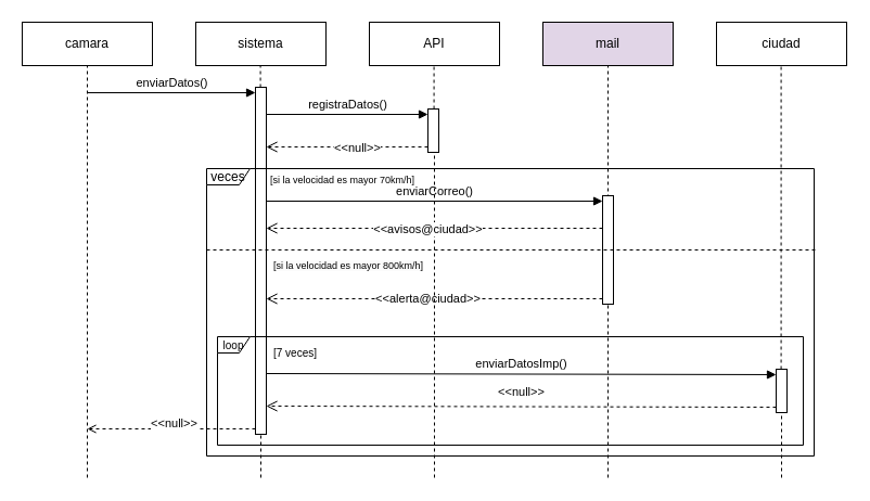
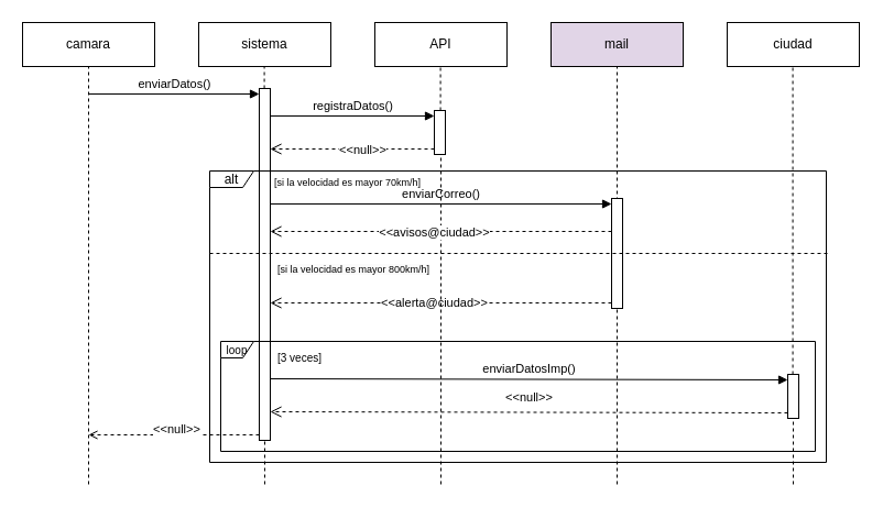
  <mxCell id="0" />
  <mxCell id="1" parent="0" />
  <mxCell id="2" value="camara" style="html=1;whiteSpace=wrap;" vertex="1" parent="1"><mxGeometry x="20" y="20" width="120" height="40" as="geometry" /></mxCell>
  <mxCell id="3" value="sistema" style="html=1;whiteSpace=wrap;" vertex="1" parent="1"><mxGeometry x="180" y="20" width="120" height="40" as="geometry" /></mxCell>
  <mxCell id="4" value="API" style="html=1;whiteSpace=wrap;" vertex="1" parent="1"><mxGeometry x="340" y="20" width="120" height="40" as="geometry" /></mxCell>
  <mxCell id="5" value="ciudad" style="html=1;whiteSpace=wrap;" vertex="1" parent="1"><mxGeometry x="660" y="20" width="120" height="40" as="geometry" /></mxCell>
  <mxCell id="6" value="mail" style="html=1;whiteSpace=wrap;fillColor=#e1d5e7;" vertex="1" parent="1"><mxGeometry x="500" y="20" width="120" height="40" as="geometry" /></mxCell>
  <mxCell id="7" value="" style="endArrow=none;dashed=1;html=1;rounded=0;" edge="1" parent="1"><mxGeometry width="50" height="50" relative="1" as="geometry"><mxPoint x="80" y="440" as="sourcePoint" /><mxPoint x="80" y="60" as="targetPoint" /></mxGeometry></mxCell>
  <mxCell id="8" value="" style="endArrow=none;dashed=1;html=1;rounded=0;" edge="1" parent="1" source="16"><mxGeometry width="50" height="50" relative="1" as="geometry"><mxPoint x="239.58" y="420" as="sourcePoint" /><mxPoint x="239.58" y="60" as="targetPoint" /></mxGeometry></mxCell>
  <mxCell id="9" value="" style="endArrow=none;dashed=1;html=1;rounded=0;" edge="1" parent="1" source="25"><mxGeometry width="50" height="50" relative="1" as="geometry"><mxPoint x="399.58" y="420" as="sourcePoint" /><mxPoint x="399.58" y="60" as="targetPoint" /></mxGeometry></mxCell>
  <mxCell id="10" value="" style="endArrow=none;dashed=1;html=1;rounded=0;" edge="1" parent="1" source="29"><mxGeometry width="50" height="50" relative="1" as="geometry"><mxPoint x="719.58" y="420" as="sourcePoint" /><mxPoint x="719.58" y="60" as="targetPoint" /></mxGeometry></mxCell>
  <mxCell id="11" value="" style="endArrow=none;dashed=1;html=1;rounded=0;" edge="1" parent="1"><mxGeometry width="50" height="50" relative="1" as="geometry"><mxPoint x="560" y="440" as="sourcePoint" /><mxPoint x="560" y="60" as="targetPoint" /></mxGeometry></mxCell>
  <mxCell id="12" value="enviarDatos()" style="html=1;verticalAlign=bottom;endArrow=block;curved=0;rounded=0;entryX=0;entryY=0;entryDx=0;entryDy=5;" edge="1" parent="1" target="16"><mxGeometry relative="1" as="geometry"><mxPoint x="80" y="85" as="sourcePoint" /></mxGeometry></mxCell>
  <mxCell id="13" value="" style="endArrow=none;dashed=1;html=1;rounded=0;" edge="1" parent="1" target="16"><mxGeometry width="50" height="50" relative="1" as="geometry"><mxPoint x="240" y="440" as="sourcePoint" /><mxPoint x="239.58" y="60" as="targetPoint" /></mxGeometry></mxCell>
  <mxCell id="14" style="edgeStyle=orthogonalEdgeStyle;rounded=0;orthogonalLoop=1;jettySize=auto;html=1;curved=0;exitX=0;exitY=1;exitDx=0;exitDy=-5;exitPerimeter=0;dashed=1;endArrow=open;endFill=0;" edge="1" parent="1" source="16"><mxGeometry relative="1" as="geometry"><mxPoint x="80" y="395" as="targetPoint" /></mxGeometry></mxCell>
  <mxCell id="15" value="&amp;lt;&amp;lt;null&amp;gt;&amp;gt;" style="edgeLabel;html=1;align=center;verticalAlign=middle;resizable=0;points=[];" vertex="1" connectable="0" parent="14"><mxGeometry x="-0.001" y="3" relative="1" as="geometry"><mxPoint x="2" y="-9" as="offset" /></mxGeometry></mxCell>
  <mxCell id="16" value="" style="html=1;points=[[0,0,0,0,5],[0,1,0,0,-5],[1,0,0,0,5],[1,1,0,0,-5]];perimeter=orthogonalPerimeter;outlineConnect=0;targetShapes=umlLifeline;portConstraint=eastwest;newEdgeStyle={&quot;curved&quot;:0,&quot;rounded&quot;:0};" vertex="1" parent="1"><mxGeometry x="235" y="80" width="10" height="320" as="geometry" /></mxCell>
  <mxCell id="17" value="registraDatos()" style="html=1;verticalAlign=bottom;endArrow=block;curved=0;rounded=0;entryX=0;entryY=0;entryDx=0;entryDy=5;" edge="1" parent="1" source="16" target="25"><mxGeometry relative="1" as="geometry"><mxPoint x="320" y="105" as="sourcePoint" /></mxGeometry></mxCell>
  <mxCell id="18" value="" style="html=1;verticalAlign=bottom;endArrow=open;dashed=1;endSize=8;curved=0;rounded=0;exitX=0;exitY=1;exitDx=0;exitDy=-5;" edge="1" parent="1" source="25" target="16"><mxGeometry relative="1" as="geometry"><mxPoint x="320" y="175" as="targetPoint" /></mxGeometry></mxCell>
  <mxCell id="19" value="&amp;lt;&amp;lt;null&amp;gt;&amp;gt;" style="edgeLabel;html=1;align=center;verticalAlign=middle;resizable=0;points=[];" vertex="1" connectable="0" parent="18"><mxGeometry x="-0.119" relative="1" as="geometry"><mxPoint as="offset" /></mxGeometry></mxCell>
  <mxCell id="20" value="" style="html=1;points=[[0,0,0,0,5],[0,1,0,0,-5],[1,0,0,0,5],[1,1,0,0,-5]];perimeter=orthogonalPerimeter;outlineConnect=0;targetShapes=umlLifeline;portConstraint=eastwest;newEdgeStyle={&quot;curved&quot;:0,&quot;rounded&quot;:0};" vertex="1" parent="1"><mxGeometry x="555" y="180" width="10" height="100" as="geometry" /></mxCell>
  <mxCell id="21" value="enviarCorreo()" style="html=1;verticalAlign=bottom;endArrow=block;curved=0;rounded=0;entryX=0;entryY=0;entryDx=0;entryDy=5;" edge="1" parent="1" source="16" target="20"><mxGeometry relative="1" as="geometry"><mxPoint x="250" y="175" as="sourcePoint" /></mxGeometry></mxCell>
  <mxCell id="22" value="" style="html=1;verticalAlign=bottom;endArrow=open;dashed=1;endSize=8;curved=0;rounded=0;exitX=0;exitY=1;exitDx=0;exitDy=-5;" edge="1" parent="1" source="20" target="16"><mxGeometry relative="1" as="geometry"><mxPoint x="480" y="190" as="targetPoint" /></mxGeometry></mxCell>
  <mxCell id="23" value="&amp;lt;&amp;lt;alerta@ciudad&amp;gt;&amp;gt;" style="edgeLabel;html=1;align=center;verticalAlign=middle;resizable=0;points=[];" vertex="1" connectable="0" parent="22"><mxGeometry x="0.043" y="-1" relative="1" as="geometry"><mxPoint y="1" as="offset" /></mxGeometry></mxCell>
  <mxCell id="24" value="" style="endArrow=none;dashed=1;html=1;rounded=0;" edge="1" parent="1" target="25"><mxGeometry width="50" height="50" relative="1" as="geometry"><mxPoint x="400" y="440" as="sourcePoint" /><mxPoint x="399.58" y="60" as="targetPoint" /></mxGeometry></mxCell>
  <mxCell id="25" value="" style="html=1;points=[[0,0,0,0,5],[0,1,0,0,-5],[1,0,0,0,5],[1,1,0,0,-5]];perimeter=orthogonalPerimeter;outlineConnect=0;targetShapes=umlLifeline;portConstraint=eastwest;newEdgeStyle={&quot;curved&quot;:0,&quot;rounded&quot;:0};" vertex="1" parent="1"><mxGeometry x="394" y="100" width="10" height="40" as="geometry" /></mxCell>
  <mxCell id="26" value="enviarDatosImp()" style="html=1;verticalAlign=bottom;endArrow=block;curved=0;rounded=0;entryX=0;entryY=0;entryDx=0;entryDy=5;" edge="1" parent="1" target="29"><mxGeometry relative="1" as="geometry"><mxPoint x="245" y="344" as="sourcePoint" /></mxGeometry></mxCell>
  <mxCell id="27" value="&amp;lt;&amp;lt;null&amp;gt;&amp;gt;" style="html=1;verticalAlign=bottom;endArrow=open;dashed=1;endSize=8;curved=0;rounded=0;exitX=0;exitY=1;exitDx=0;exitDy=-5;" edge="1" parent="1" source="29"><mxGeometry y="-5" relative="1" as="geometry"><mxPoint x="245" y="374" as="targetPoint" /><mxPoint as="offset" /></mxGeometry></mxCell>
  <mxCell id="28" value="" style="endArrow=none;dashed=1;html=1;rounded=0;" edge="1" parent="1" target="29"><mxGeometry width="50" height="50" relative="1" as="geometry"><mxPoint x="720" y="440" as="sourcePoint" /><mxPoint x="719.58" y="60" as="targetPoint" /></mxGeometry></mxCell>
  <mxCell id="29" value="" style="html=1;points=[[0,0,0,0,5],[0,1,0,0,-5],[1,0,0,0,5],[1,1,0,0,-5]];perimeter=orthogonalPerimeter;outlineConnect=0;targetShapes=umlLifeline;portConstraint=eastwest;newEdgeStyle={&quot;curved&quot;:0,&quot;rounded&quot;:0};" vertex="1" parent="1"><mxGeometry x="715" y="340" width="10" height="40" as="geometry" /></mxCell>
  <mxCell id="30" value="&lt;font style=&quot;font-size: 9px;&quot;&gt;[si la velocidad es mayor 70km/h]&lt;/font&gt;" style="text;html=1;align=center;verticalAlign=middle;resizable=0;points=[];autosize=1;strokeColor=none;fillColor=none;" vertex="1" parent="1"><mxGeometry x="235" y="150" width="160" height="30" as="geometry" /></mxCell>
- <mxCell id="31" value="veces" style="shape=umlFrame;whiteSpace=wrap;html=1;pointerEvents=0;width=40;height=15;" vertex="1" parent="1"><mxGeometry x="190" y="155" width="560" height="265" as="geometry" /></mxCell>
+ <mxCell id="31" value="alt" style="shape=umlFrame;whiteSpace=wrap;html=1;pointerEvents=0;width=40;height=15;" vertex="1" parent="1"><mxGeometry x="190" y="155" width="560" height="265" as="geometry" /></mxCell>
  <mxCell id="32" value="" style="endArrow=none;dashed=1;html=1;rounded=0;" edge="1" parent="1"><mxGeometry width="50" height="50" relative="1" as="geometry"><mxPoint x="190" y="230" as="sourcePoint" /><mxPoint x="751" y="230" as="targetPoint" /></mxGeometry></mxCell>
  <mxCell id="33" value="" style="html=1;verticalAlign=bottom;endArrow=open;dashed=1;endSize=8;curved=0;rounded=0;exitX=0;exitY=1;exitDx=0;exitDy=-5;" edge="1" parent="1"><mxGeometry relative="1" as="geometry"><mxPoint x="245" y="210" as="targetPoint" /><mxPoint x="555" y="210" as="sourcePoint" /></mxGeometry></mxCell>
  <mxCell id="34" value="&amp;lt;&amp;lt;avisos@ciudad&amp;gt;&amp;gt;" style="edgeLabel;html=1;align=center;verticalAlign=middle;resizable=0;points=[];" vertex="1" connectable="0" parent="33"><mxGeometry x="0.043" y="-1" relative="1" as="geometry"><mxPoint y="1" as="offset" /></mxGeometry></mxCell>
  <mxCell id="35" value="&lt;font size=&quot;1&quot;&gt;loop&lt;/font&gt;" style="shape=umlFrame;whiteSpace=wrap;html=1;pointerEvents=0;width=30;height=15;" vertex="1" parent="1"><mxGeometry x="200" y="310" width="540" height="100" as="geometry" /></mxCell>
- <mxCell id="36" value="&lt;font size=&quot;1&quot;&gt;[7 veces]&lt;/font&gt;" style="text;html=1;align=left;verticalAlign=middle;resizable=0;points=[];autosize=1;strokeColor=none;fillColor=none;" vertex="1" parent="1"><mxGeometry x="250" y="310" width="60" height="30" as="geometry" /></mxCell>
+ <mxCell id="36" value="&lt;font size=&quot;1&quot;&gt;[3 veces]&lt;/font&gt;" style="text;html=1;align=left;verticalAlign=middle;resizable=0;points=[];autosize=1;strokeColor=none;fillColor=none;" vertex="1" parent="1"><mxGeometry x="250" y="310" width="60" height="30" as="geometry" /></mxCell>
  <mxCell id="37" value="&lt;span style=&quot;color: rgb(0, 0, 0); font-family: Helvetica; font-size: 9px; font-style: normal; font-variant-ligatures: normal; font-variant-caps: normal; font-weight: 400; letter-spacing: normal; orphans: 2; text-align: center; text-indent: 0px; text-transform: none; widows: 2; word-spacing: 0px; -webkit-text-stroke-width: 0px; white-space: nowrap; background-color: rgb(251, 251, 251); text-decoration-thickness: initial; text-decoration-style: initial; text-decoration-color: initial; display: inline !important; float: none;&quot;&gt;[si la velocidad es mayor 800km/h]&lt;/span&gt;" style="text;whiteSpace=wrap;html=1;" vertex="1" parent="1"><mxGeometry x="250" y="230" width="170" height="40" as="geometry" /></mxCell>
